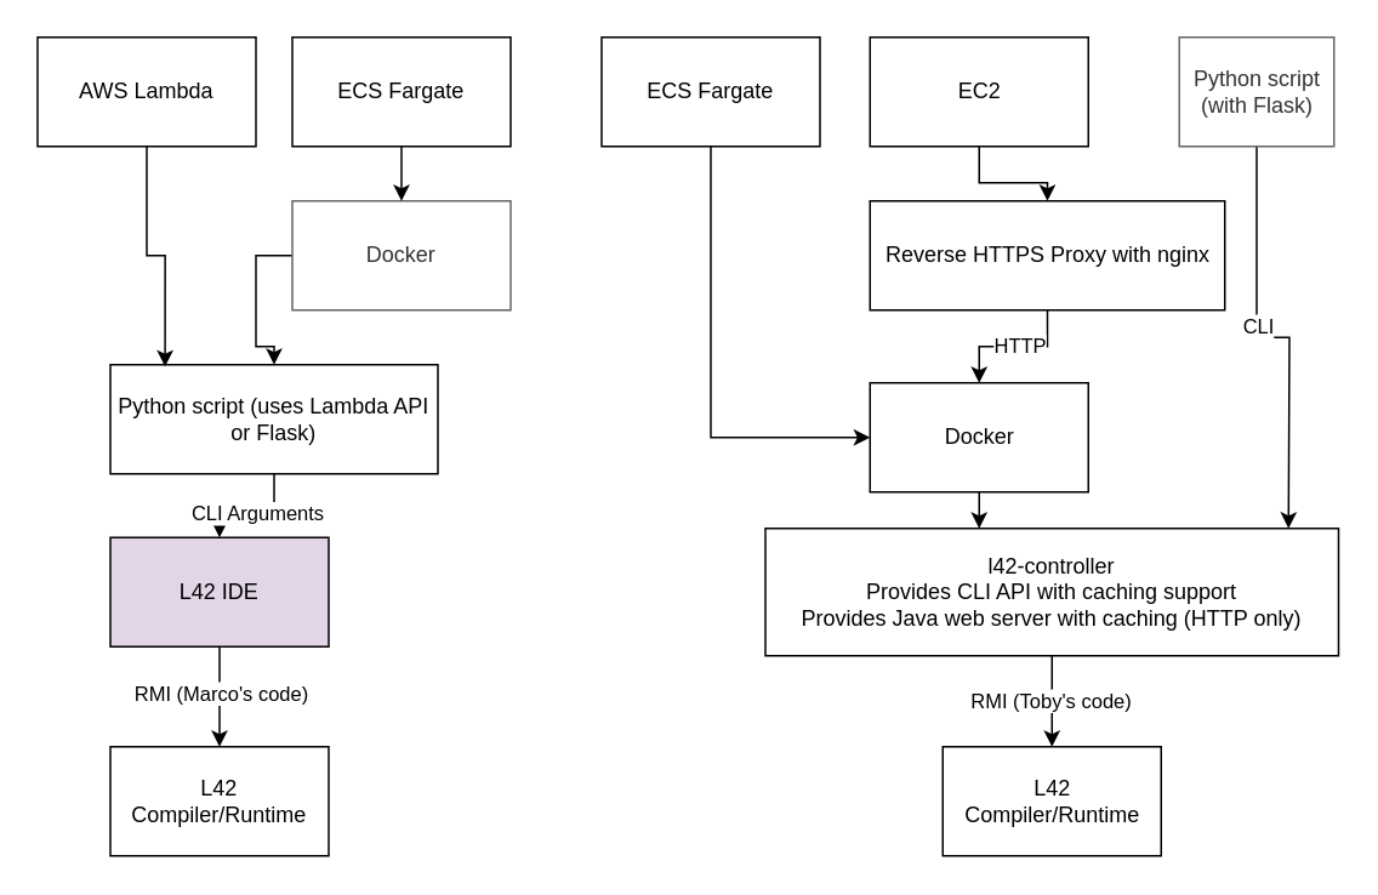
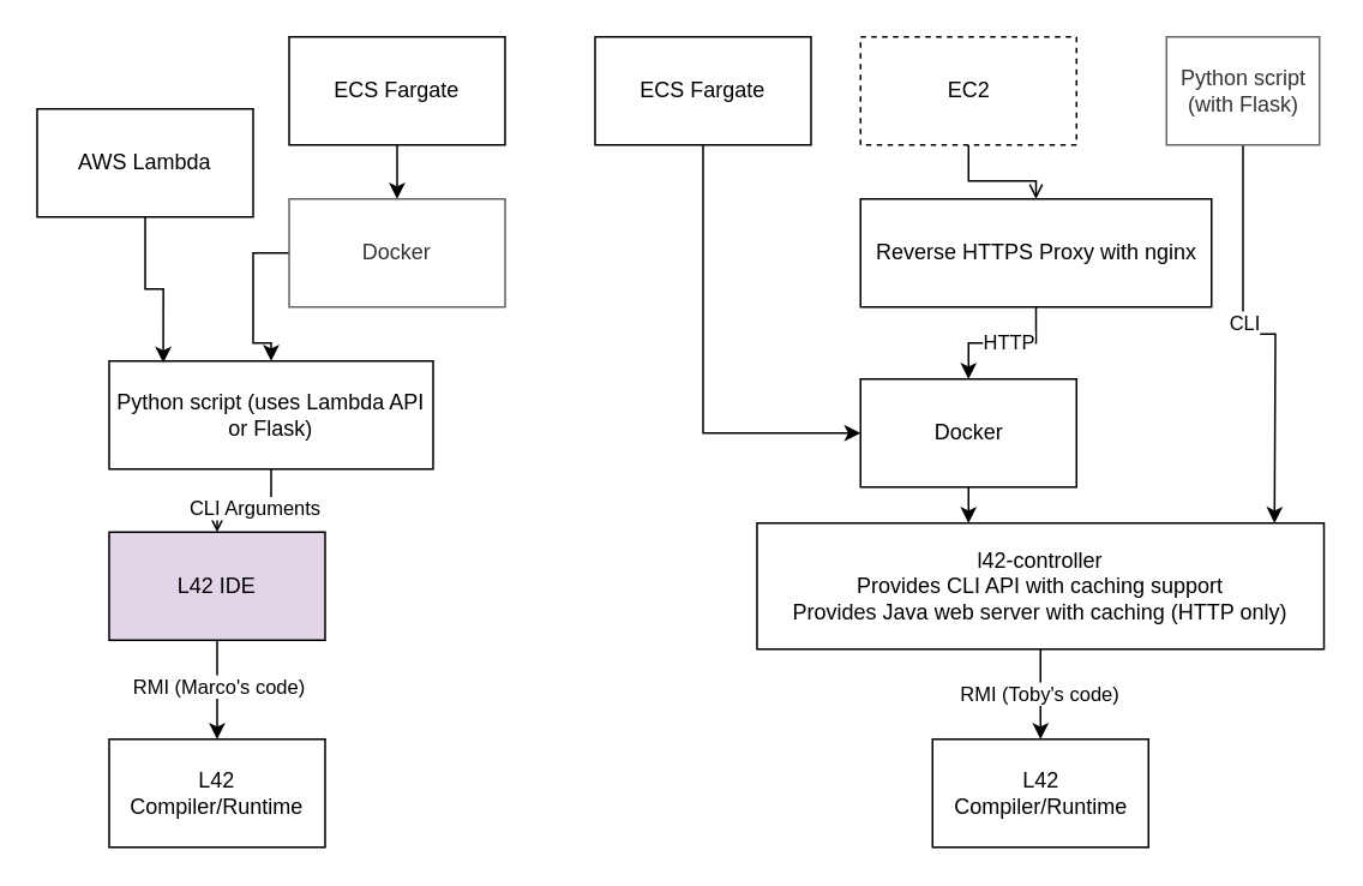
  <mxCell id="0" />
  <mxCell id="1" parent="0" />
- <mxCell id="2" style="edgeStyle=orthogonalEdgeStyle;rounded=0;orthogonalLoop=1;jettySize=auto;html=1;exitX=0.5;exitY=1;exitDx=0;exitDy=0;entryX=0.5;entryY=0;entryDx=0;entryDy=0;" parent="1" source="4" target="7" edge="1"><mxGeometry relative="1" as="geometry" /></mxCell>
+ <mxCell id="2" style="edgeStyle=orthogonalEdgeStyle;rounded=0;orthogonalLoop=1;jettySize=auto;html=1;exitX=0.5;exitY=1;exitDx=0;exitDy=0;entryX=0.5;entryY=0;entryDx=0;entryDy=0;endArrow=open;" parent="1" source="4" target="7" edge="1"><mxGeometry relative="1" as="geometry" /></mxCell>
  <mxCell id="3" value="CLI Arguments" style="edgeLabel;html=1;align=center;verticalAlign=middle;resizable=0;points=[];" parent="2" vertex="1" connectable="0"><mxGeometry x="-0.067" y="1" relative="1" as="geometry"><mxPoint as="offset" /></mxGeometry></mxCell>
  <mxCell id="4" value="Python script (uses Lambda API or Flask)" style="rounded=0;whiteSpace=wrap;html=1;" parent="1" vertex="1"><mxGeometry x="60" y="200" width="180" height="60" as="geometry" /></mxCell>
  <mxCell id="5" style="edgeStyle=orthogonalEdgeStyle;rounded=0;orthogonalLoop=1;jettySize=auto;html=1;exitX=0.5;exitY=1;exitDx=0;exitDy=0;entryX=0.5;entryY=0;entryDx=0;entryDy=0;" parent="1" source="7" target="8" edge="1"><mxGeometry relative="1" as="geometry" /></mxCell>
  <mxCell id="6" value="RMI (Marco's code)" style="edgeLabel;html=1;align=center;verticalAlign=middle;resizable=0;points=[];" parent="5" vertex="1" connectable="0"><mxGeometry x="0.086" y="2" relative="1" as="geometry"><mxPoint x="-2" y="-5" as="offset" /></mxGeometry></mxCell>
  <mxCell id="7" value="L42 IDE" style="rounded=0;whiteSpace=wrap;html=1;fillColor=#e1d5e7;" parent="1" vertex="1"><mxGeometry x="60" y="295" width="120" height="60" as="geometry" /></mxCell>
  <mxCell id="8" value="L42 Compiler/Runtime" style="rounded=0;whiteSpace=wrap;html=1;" parent="1" vertex="1"><mxGeometry x="60" y="410" width="120" height="60" as="geometry" /></mxCell>
  <mxCell id="9" style="edgeStyle=orthogonalEdgeStyle;rounded=0;orthogonalLoop=1;jettySize=auto;html=1;exitX=0;exitY=0.5;exitDx=0;exitDy=0;entryX=0.5;entryY=0;entryDx=0;entryDy=0;" parent="1" source="10" target="4" edge="1"><mxGeometry relative="1" as="geometry" /></mxCell>
  <mxCell id="10" value="Docker" style="rounded=0;whiteSpace=wrap;html=1;fillColor=default;fontColor=#333333;strokeColor=#666666;" parent="1" vertex="1"><mxGeometry x="160" y="110" width="120" height="60" as="geometry" /></mxCell>
  <mxCell id="11" value="L42 Compiler/Runtime" style="rounded=0;whiteSpace=wrap;html=1;" parent="1" vertex="1"><mxGeometry x="517.5" y="410" width="120" height="60" as="geometry" /></mxCell>
  <mxCell id="12" style="edgeStyle=orthogonalEdgeStyle;rounded=0;orthogonalLoop=1;jettySize=auto;html=1;exitX=0.5;exitY=1;exitDx=0;exitDy=0;entryX=0.5;entryY=0;entryDx=0;entryDy=0;" parent="1" source="14" target="11" edge="1"><mxGeometry relative="1" as="geometry" /></mxCell>
  <mxCell id="13" value="RMI (Toby's code)" style="edgeLabel;html=1;align=center;verticalAlign=middle;resizable=0;points=[];" parent="12" vertex="1" connectable="0"><mxGeometry x="-0.057" y="-1" relative="1" as="geometry"><mxPoint as="offset" /></mxGeometry></mxCell>
  <mxCell id="14" value="&lt;div&gt;l42-controller&lt;/div&gt;&lt;div&gt;Provides CLI API with caching support&lt;br&gt;&lt;/div&gt;Provides Java web server with caching (HTTP only)" style="rounded=0;whiteSpace=wrap;html=1;" parent="1" vertex="1"><mxGeometry x="420" y="290" width="315" height="70" as="geometry" /></mxCell>
  <mxCell id="15" style="edgeStyle=orthogonalEdgeStyle;rounded=0;orthogonalLoop=1;jettySize=auto;html=1;exitX=0.5;exitY=1;exitDx=0;exitDy=0;" parent="1" source="17" edge="1"><mxGeometry relative="1" as="geometry"><mxPoint x="707.5" y="290" as="targetPoint" /></mxGeometry></mxCell>
  <mxCell id="16" value="CLI" style="edgeLabel;html=1;align=center;verticalAlign=middle;resizable=0;points=[];" parent="15" vertex="1" connectable="0"><mxGeometry x="-0.125" y="2" relative="1" as="geometry"><mxPoint x="-2" y="-2" as="offset" /></mxGeometry></mxCell>
  <mxCell id="17" value="&lt;div&gt;Python script&lt;/div&gt;&lt;div&gt;(with Flask)&lt;/div&gt;" style="rounded=0;whiteSpace=wrap;html=1;fillColor=default;fontColor=#333333;strokeColor=#666666;" parent="1" vertex="1"><mxGeometry x="647.5" y="20" width="85" height="60" as="geometry" /></mxCell>
  <mxCell id="18" style="edgeStyle=orthogonalEdgeStyle;rounded=0;orthogonalLoop=1;jettySize=auto;html=1;exitX=0.5;exitY=1;exitDx=0;exitDy=0;entryX=0.373;entryY=0;entryDx=0;entryDy=0;entryPerimeter=0;" edge="1" parent="1" source="19" target="14"><mxGeometry relative="1" as="geometry" /></mxCell>
  <mxCell id="19" value="Docker" style="rounded=0;whiteSpace=wrap;html=1;" vertex="1" parent="1"><mxGeometry x="477.5" y="210" width="120" height="60" as="geometry" /></mxCell>
  <mxCell id="20" style="edgeStyle=orthogonalEdgeStyle;rounded=0;orthogonalLoop=1;jettySize=auto;html=1;exitX=0.5;exitY=1;exitDx=0;exitDy=0;entryX=0.5;entryY=0;entryDx=0;entryDy=0;" edge="1" parent="1" source="22" target="19"><mxGeometry relative="1" as="geometry" /></mxCell>
  <mxCell id="21" value="HTTP" style="edgeLabel;html=1;align=center;verticalAlign=middle;resizable=0;points=[];" vertex="1" connectable="0" parent="20"><mxGeometry x="-0.08" y="-1" relative="1" as="geometry"><mxPoint as="offset" /></mxGeometry></mxCell>
  <mxCell id="22" value="Reverse HTTPS Proxy with nginx" style="rounded=0;whiteSpace=wrap;html=1;fillColor=default;" vertex="1" parent="1"><mxGeometry x="477.5" y="110" width="195" height="60" as="geometry" /></mxCell>
- <mxCell id="23" style="edgeStyle=orthogonalEdgeStyle;rounded=0;orthogonalLoop=1;jettySize=auto;html=1;exitX=0.5;exitY=1;exitDx=0;exitDy=0;entryX=0.5;entryY=0;entryDx=0;entryDy=0;" edge="1" parent="1" source="24" target="22"><mxGeometry relative="1" as="geometry" /></mxCell>
- <mxCell id="24" value="EC2" style="rounded=0;whiteSpace=wrap;html=1;fillColor=default;" vertex="1" parent="1"><mxGeometry x="477.5" y="20" width="120" height="60" as="geometry" /></mxCell>
+ <mxCell id="23" style="edgeStyle=orthogonalEdgeStyle;rounded=0;orthogonalLoop=1;jettySize=auto;html=1;exitX=0.5;exitY=1;exitDx=0;exitDy=0;entryX=0.5;entryY=0;entryDx=0;entryDy=0;endArrow=open;" edge="1" parent="1" source="24" target="22"><mxGeometry relative="1" as="geometry" /></mxCell>
+ <mxCell id="24" value="EC2" style="rounded=0;whiteSpace=wrap;html=1;fillColor=default;dashed=1;" vertex="1" parent="1"><mxGeometry x="477.5" y="20" width="120" height="60" as="geometry" /></mxCell>
  <mxCell id="25" style="edgeStyle=orthogonalEdgeStyle;rounded=0;orthogonalLoop=1;jettySize=auto;html=1;exitX=0.5;exitY=1;exitDx=0;exitDy=0;entryX=0.167;entryY=0.017;entryDx=0;entryDy=0;entryPerimeter=0;" edge="1" parent="1" source="26" target="4"><mxGeometry relative="1" as="geometry" /></mxCell>
- <mxCell id="26" value="AWS Lambda" style="rounded=0;whiteSpace=wrap;html=1;fillColor=default;" vertex="1" parent="1"><mxGeometry x="20" y="20" width="120" height="60" as="geometry" /></mxCell>
+ <mxCell id="26" value="AWS Lambda" style="rounded=0;whiteSpace=wrap;html=1;fillColor=default;" vertex="1" parent="1"><mxGeometry x="20" y="60" width="120" height="60" as="geometry" /></mxCell>
  <mxCell id="27" style="edgeStyle=orthogonalEdgeStyle;rounded=0;orthogonalLoop=1;jettySize=auto;html=1;exitX=0.5;exitY=1;exitDx=0;exitDy=0;entryX=0.5;entryY=0;entryDx=0;entryDy=0;" edge="1" parent="1" source="28" target="10"><mxGeometry relative="1" as="geometry" /></mxCell>
  <mxCell id="28" value="ECS Fargate" style="rounded=0;whiteSpace=wrap;html=1;fillColor=default;" vertex="1" parent="1"><mxGeometry x="160" y="20" width="120" height="60" as="geometry" /></mxCell>
  <mxCell id="29" style="edgeStyle=orthogonalEdgeStyle;rounded=0;orthogonalLoop=1;jettySize=auto;html=1;exitX=0.5;exitY=1;exitDx=0;exitDy=0;entryX=0;entryY=0.5;entryDx=0;entryDy=0;" edge="1" parent="1" source="30" target="19"><mxGeometry relative="1" as="geometry" /></mxCell>
  <mxCell id="30" value="ECS Fargate" style="rounded=0;whiteSpace=wrap;html=1;fillColor=default;" vertex="1" parent="1"><mxGeometry x="330" y="20" width="120" height="60" as="geometry" /></mxCell>
